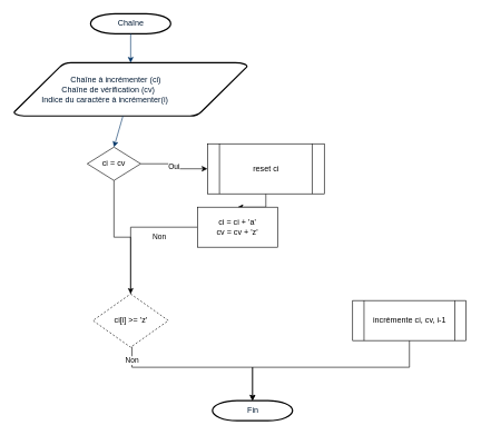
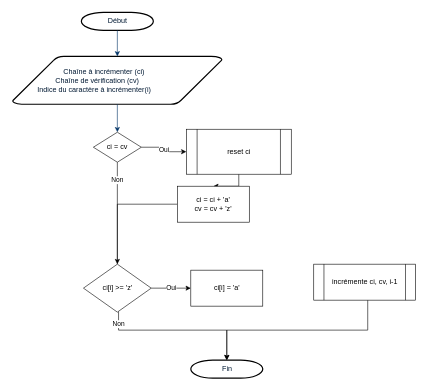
  <mxCell id="0" />
  <mxCell id="1" parent="0" />
- <mxCell id="2" value="Chaîne" style="shape=mxgraph.flowchart.terminator;fillColor=#FFFFFF;strokeColor=#000000;strokeWidth=2;gradientColor=none;gradientDirection=north;fontColor=#001933;fontStyle=0;html=1;" parent="1" vertex="1"><mxGeometry x="135" y="20" width="120" height="30" as="geometry" /></mxCell>
+ <mxCell id="2" value="Début" style="shape=mxgraph.flowchart.terminator;fillColor=#FFFFFF;strokeColor=#000000;strokeWidth=2;gradientColor=none;gradientDirection=north;fontColor=#001933;fontStyle=0;html=1;" parent="1" vertex="1"><mxGeometry x="135" y="20" width="120" height="30" as="geometry" /></mxCell>
  <mxCell id="3" value="&amp;nbsp;&amp;nbsp;&amp;nbsp;&amp;nbsp;&amp;nbsp;&amp;nbsp;&amp;nbsp;&amp;nbsp;&amp;nbsp;&amp;nbsp;&amp;nbsp;&amp;nbsp;&amp;nbsp;&amp;nbsp;&amp;nbsp;&amp;nbsp;&amp;nbsp;&amp;nbsp;&amp;nbsp;&amp;nbsp;&amp;nbsp;&amp;nbsp;&amp;nbsp;&amp;nbsp; Chaîne à incrémenter (ci)&lt;br&gt;&lt;div&gt;&amp;nbsp;&amp;nbsp;&amp;nbsp;&amp;nbsp;&amp;nbsp;&amp;nbsp;&amp;nbsp;&amp;nbsp;&amp;nbsp;&amp;nbsp;&amp;nbsp;&amp;nbsp;&amp;nbsp;&amp;nbsp;&amp;nbsp;&amp;nbsp;&amp;nbsp;&amp;nbsp;&amp;nbsp;&amp;nbsp; Chaîne de vérification (cv)&lt;/div&gt;&amp;nbsp;&amp;nbsp;&amp;nbsp;&amp;nbsp;&amp;nbsp;&amp;nbsp;&amp;nbsp;&amp;nbsp;&amp;nbsp;&amp;nbsp;&amp;nbsp; Indice du caractère à incrémenter(i)" style="shape=mxgraph.flowchart.data;fillColor=#FFFFFF;strokeColor=#000000;strokeWidth=2;gradientColor=none;gradientDirection=north;fontColor=#001933;fontStyle=0;html=1;align=left;verticalAlign=middle;horizontal=1;" parent="1" vertex="1"><mxGeometry x="20" y="93.5" width="350" height="80" as="geometry" /></mxCell>
  <mxCell id="4" style="fontColor=#001933;fontStyle=1;strokeColor=#003366;strokeWidth=1;html=1;" parent="1" source="2" target="3" edge="1"><mxGeometry relative="1" as="geometry" /></mxCell>
  <mxCell id="5" style="fontColor=#001933;fontStyle=1;strokeColor=#003366;strokeWidth=1;html=1;entryX=0.5;entryY=0;entryDx=0;entryDy=0;" parent="1" source="3" edge="1" target="8"><mxGeometry relative="1" as="geometry"><mxPoint x="195" y="210" as="targetPoint" /></mxGeometry></mxCell>
  <mxCell id="6" value="Oui" style="edgeStyle=orthogonalEdgeStyle;rounded=0;orthogonalLoop=1;jettySize=auto;html=1;entryX=0;entryY=0.5;entryDx=0;entryDy=0;" edge="1" parent="1" source="8" target="10"><mxGeometry relative="1" as="geometry" /></mxCell>
  <mxCell id="7" value="Non" style="edgeStyle=orthogonalEdgeStyle;rounded=0;orthogonalLoop=1;jettySize=auto;html=1;entryX=0.5;entryY=0;entryDx=0;entryDy=0;endArrow=none;" edge="1" parent="1" source="8" target="15"><mxGeometry x="0.001" y="-55" relative="1" as="geometry"><mxPoint x="55" y="-55" as="offset" /></mxGeometry></mxCell>
- <mxCell id="8" value="ci = cv" style="rhombus;whiteSpace=wrap;html=1;" vertex="1" parent="1"><mxGeometry x="130" y="220" width="80" height="50" as="geometry" /></mxCell>
+ <mxCell id="8" value="ci = cv" style="rhombus;whiteSpace=wrap;html=1;" vertex="1" parent="1"><mxGeometry x="155" y="220" width="80" height="50" as="geometry" /></mxCell>
  <mxCell id="9" style="edgeStyle=orthogonalEdgeStyle;rounded=0;orthogonalLoop=1;jettySize=auto;html=1;entryX=0.5;entryY=0;entryDx=0;entryDy=0;" edge="1" parent="1" source="10" target="12"><mxGeometry relative="1" as="geometry" /></mxCell>
  <mxCell id="10" value="reset ci" style="shape=process;whiteSpace=wrap;html=1;backgroundOutline=1;" vertex="1" parent="1"><mxGeometry x="310" y="215" width="175" height="75" as="geometry" /></mxCell>
  <mxCell id="11" style="edgeStyle=orthogonalEdgeStyle;rounded=0;orthogonalLoop=1;jettySize=auto;html=1;entryX=0.5;entryY=0;entryDx=0;entryDy=0;" edge="1" parent="1" source="12" target="15"><mxGeometry relative="1" as="geometry" /></mxCell>
  <mxCell id="12" value="&lt;div&gt;ci = ci + 'a'&lt;/div&gt;&lt;div&gt;cv = cv + 'z'&lt;br&gt;&lt;/div&gt;" style="rounded=0;whiteSpace=wrap;html=1;" vertex="1" parent="1"><mxGeometry x="295" y="310" width="120" height="60" as="geometry" /></mxCell>
+ <mxCell id="13" value="Oui" style="edgeStyle=orthogonalEdgeStyle;rounded=0;orthogonalLoop=1;jettySize=auto;html=1;entryX=0;entryY=0.5;entryDx=0;entryDy=0;" edge="1" parent="1" source="15" target="16"><mxGeometry relative="1" as="geometry" /></mxCell>
  <mxCell id="14" value="Non" style="edgeStyle=orthogonalEdgeStyle;rounded=0;orthogonalLoop=1;jettySize=auto;html=1;entryX=0.5;entryY=0;entryDx=0;entryDy=0;entryPerimeter=0;" edge="1" parent="1" source="15" target="19"><mxGeometry x="-0.839" relative="1" as="geometry"><Array as="points"><mxPoint x="197" y="550" /><mxPoint x="377" y="550" /></Array><mxPoint as="offset" /></mxGeometry></mxCell>
- <mxCell id="15" value="ci[i] &amp;gt;= 'z'" style="rhombus;whiteSpace=wrap;html=1;dashed=1;" vertex="1" parent="1"><mxGeometry x="138.5" y="440" width="113" height="80" as="geometry" /></mxCell>
+ <mxCell id="15" value="ci[i] &amp;gt;= 'z'" style="rhombus;whiteSpace=wrap;html=1;" vertex="1" parent="1"><mxGeometry x="138.5" y="440" width="113" height="80" as="geometry" /></mxCell>
+ <mxCell id="16" value="ci[i] = 'a'" style="rounded=0;whiteSpace=wrap;html=1;" vertex="1" parent="1"><mxGeometry x="317.5" y="450" width="120" height="60" as="geometry" /></mxCell>
  <mxCell id="17" style="edgeStyle=orthogonalEdgeStyle;rounded=0;orthogonalLoop=1;jettySize=auto;html=1;" edge="1" parent="1" source="18"><mxGeometry relative="1" as="geometry"><mxPoint x="377.5" y="600" as="targetPoint" /><Array as="points"><mxPoint x="612.5" y="550" /><mxPoint x="377.5" y="550" /></Array></mxGeometry></mxCell>
- <mxCell id="18" value="incrémente ci, cv, i-1" style="shape=process;whiteSpace=wrap;html=1;backgroundOutline=1;" vertex="1" parent="1"><mxGeometry x="527.5" y="450" width="170" height="60" as="geometry" /></mxCell>
+ <mxCell id="18" value="incrémente ci, cv, i-1" style="shape=process;whiteSpace=wrap;html=1;backgroundOutline=1;" vertex="1" parent="1"><mxGeometry x="522.5" y="440" width="170" height="60" as="geometry" /></mxCell>
  <mxCell id="19" value="Fin" style="shape=mxgraph.flowchart.terminator;fillColor=#FFFFFF;strokeColor=#000000;strokeWidth=2;gradientColor=none;gradientDirection=north;fontColor=#001933;fontStyle=0;html=1;" vertex="1" parent="1"><mxGeometry x="317.5" y="600" width="120" height="30" as="geometry" /></mxCell>
